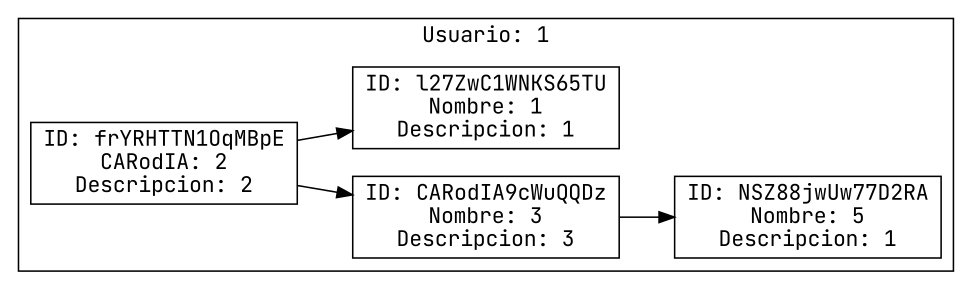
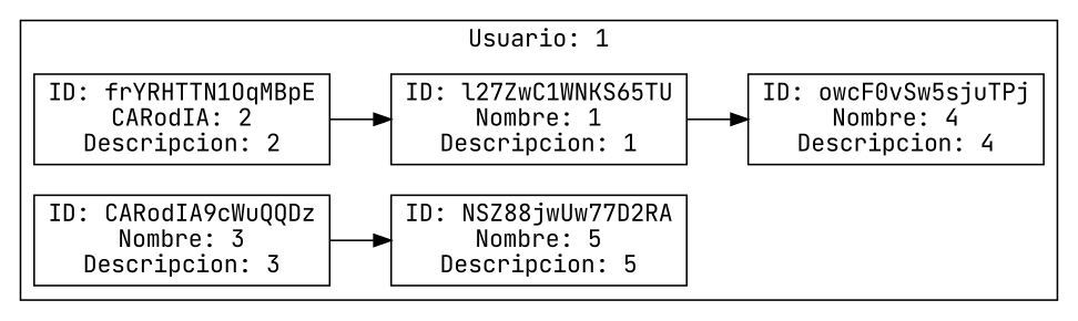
  digraph {
    fontname="JetBrains Mono"
    rankdir=LR
    node [fontname="JetBrains Mono" shape=box]
    edge [fontname="JetBrains Mono"]
    n1 [label="ID: frYRHTTN1OqMBpE\nCARodIA: 2\nDescripcion: 2"]
    n2 [label="ID: CARodIA9cWuQQDz\nNombre: 3\nDescripcion: 3"]
    n3 [label="ID: l27ZwC1WNKS65TU\nNombre: 1\nDescripcion: 1"]
-   n4 [label="ID: NSZ88jwUw77D2RA\nNombre: 5\nDescripcion: 1"]
+   n4 [label="ID: NSZ88jwUw77D2RA\nNombre: 5\nDescripcion: 5"]
+   n5 [label="ID: owcF0vSw5sjuTPj\nNombre: 4\nDescripcion: 4"]
    subgraph cluster_1 {
      label="Usuario: 1"
      n1
      n2
      n3
      n4
+     n5
    }
    subgraph cluster_2 {
      label="Usuario: 1"
    }
    subgraph cluster_3 {
      label="Usuario: 1"
    }
    subgraph cluster_4 {
      label="Usuario: 1"
    }
    subgraph cluster_5 {
      label="Usuario: 1"
    }
-   n1 -> n2
    n1 -> n3
    n2 -> n4
+   n3 -> n5
  }
